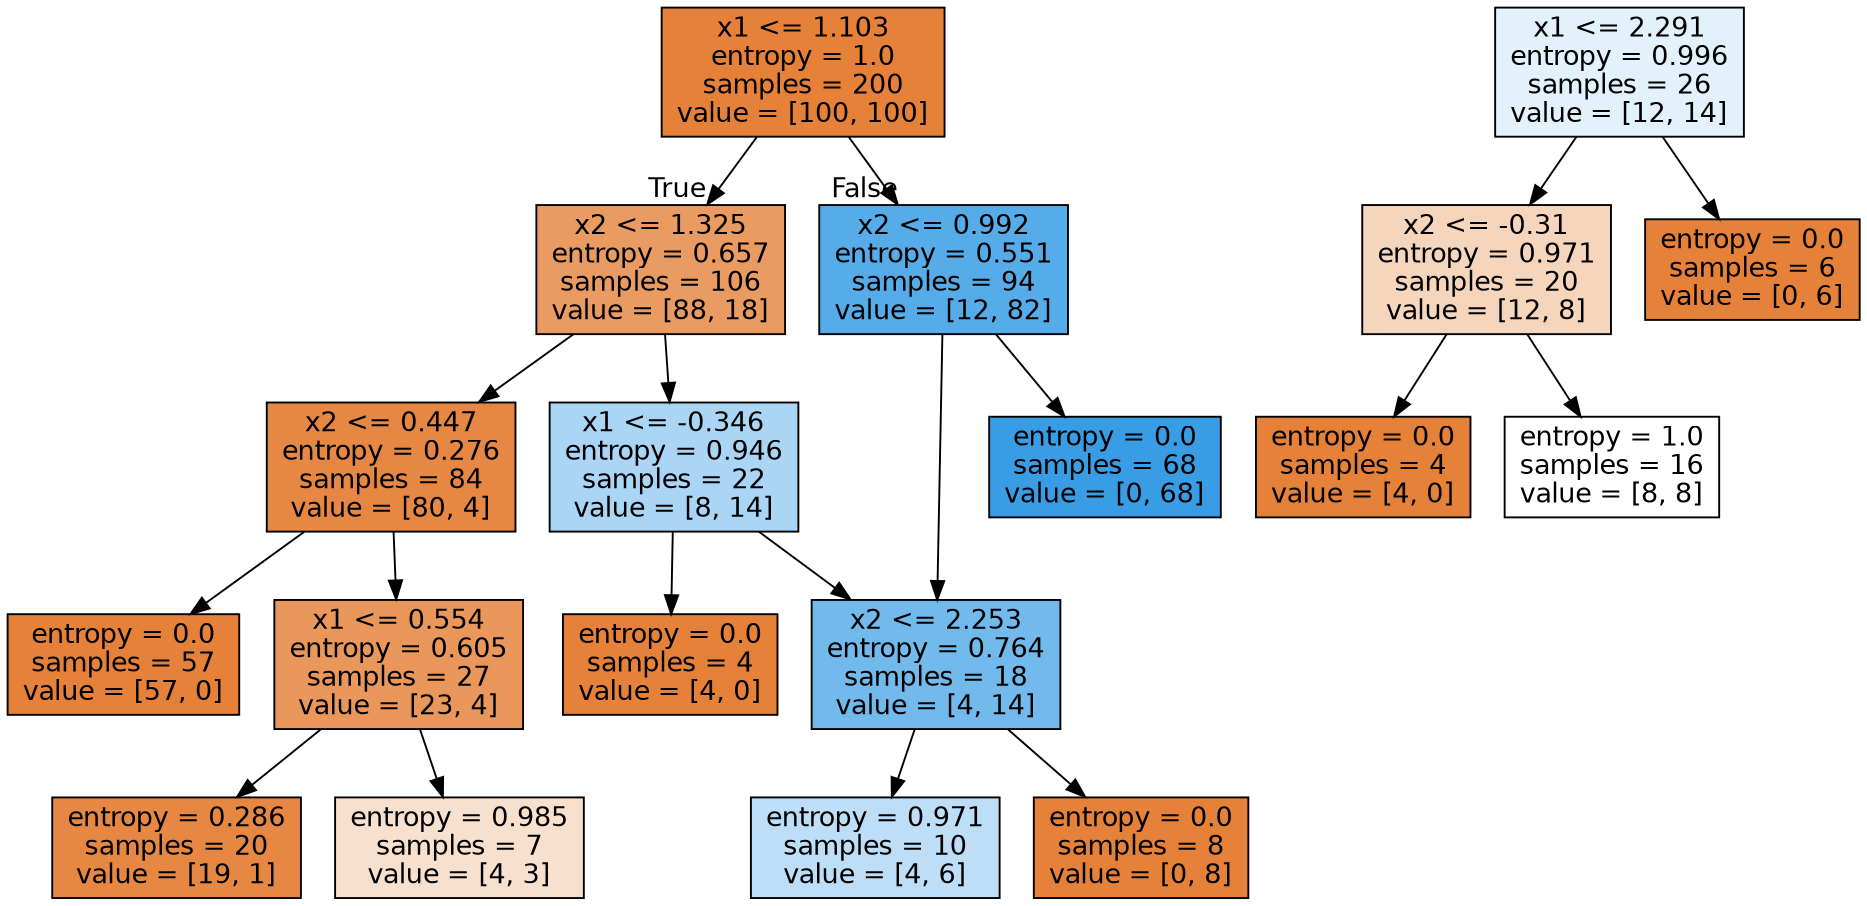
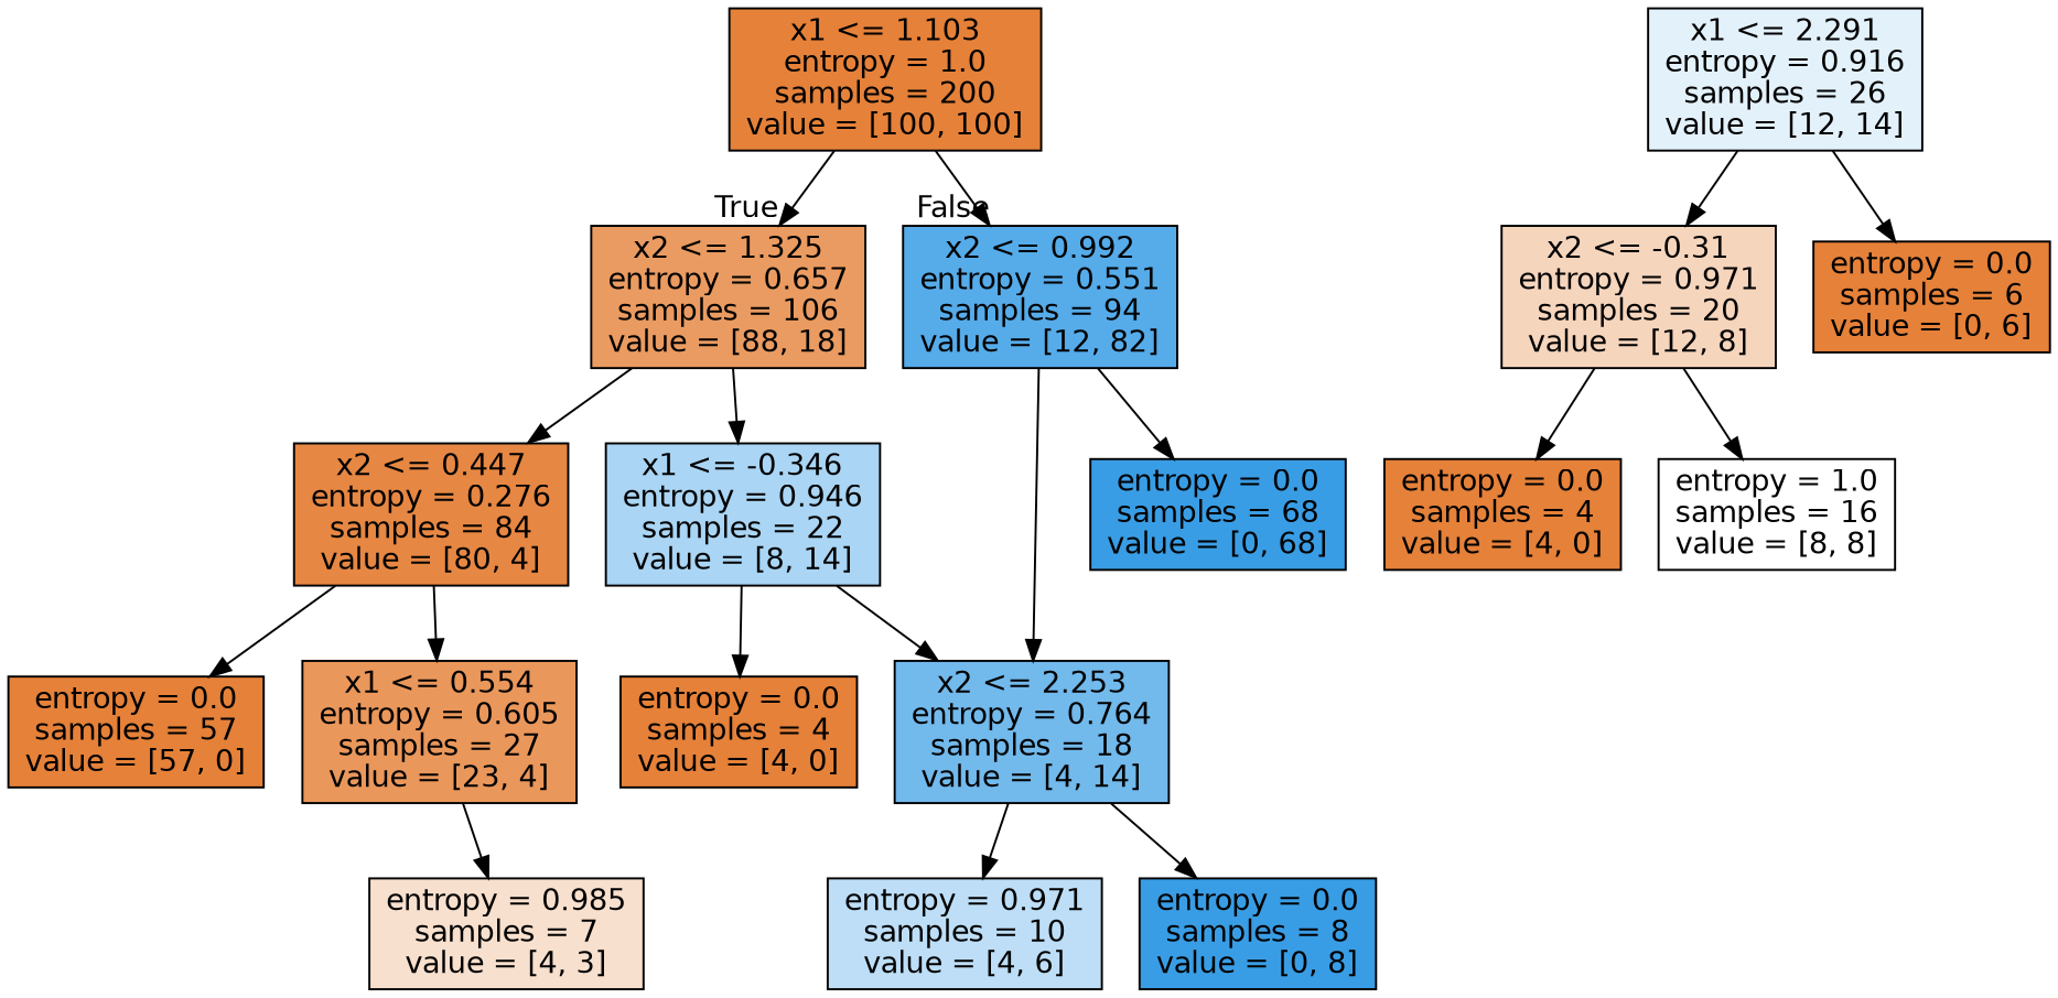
  digraph {
    node [color=black fillcolor="#e58139" fontname=helvetica shape=box style=filled]
    edge [fontname=helvetica]
    n1 [label="x1 <= 1.103\nentropy = 1.0\nsamples = 200\nvalue = [100, 100]"]
    n2 [fillcolor="#ea9b61" label="x2 <= 1.325\nentropy = 0.657\nsamples = 106\nvalue = [88, 18]"]
    n3 [fillcolor="#56abe9" label="x2 <= 0.992\nentropy = 0.551\nsamples = 94\nvalue = [12, 82]"]
    n4 [fillcolor="#e68743" label="x2 <= 0.447\nentropy = 0.276\nsamples = 84\nvalue = [80, 4]"]
    n5 [fillcolor="#aad5f4" label="x1 <= -0.346\nentropy = 0.946\nsamples = 22\nvalue = [8, 14]"]
    n6 [fillcolor="#72b9ec" label="x2 <= 2.253\nentropy = 0.764\nsamples = 18\nvalue = [4, 14]"]
    n7 [fillcolor="#399de5" label="entropy = 0.0\nsamples = 68\nvalue = [0, 68]"]
    n8 [label="entropy = 0.0\nsamples = 57\nvalue = [57, 0]"]
    n9 [fillcolor="#ea975b" label="x1 <= 0.554\nentropy = 0.605\nsamples = 27\nvalue = [23, 4]"]
    n10 [label="entropy = 0.0\nsamples = 4\nvalue = [4, 0]"]
-   n11 [fillcolor="#e68843" label="entropy = 0.286\nsamples = 20\nvalue = [19, 1]"]
    n12 [fillcolor="#f8e0ce" label="entropy = 0.985\nsamples = 7\nvalue = [4, 3]"]
    n13 [fillcolor="#bddef6" label="entropy = 0.971\nsamples = 10\nvalue = [4, 6]"]
-   n14 [label="entropy = 0.0\nsamples = 8\nvalue = [0, 8]"]
-   n15 [fillcolor="#e3f1fb" label="x1 <= 2.291\nentropy = 0.996\nsamples = 26\nvalue = [12, 14]"]
+   n14 [fillcolor="#399de5" label="entropy = 0.0\nsamples = 8\nvalue = [0, 8]"]
+   n15 [fillcolor="#e3f1fb" label="x1 <= 2.291\nentropy = 0.916\nsamples = 26\nvalue = [12, 14]"]
    n16 [fillcolor="#f6d5bd" label="x2 <= -0.31\nentropy = 0.971\nsamples = 20\nvalue = [12, 8]"]
    n17 [label="entropy = 0.0\nsamples = 6\nvalue = [0, 6]"]
    n18 [label="entropy = 0.0\nsamples = 4\nvalue = [4, 0]"]
    n19 [fillcolor="#ffffff" label="entropy = 1.0\nsamples = 16\nvalue = [8, 8]"]
    n1 -> n2 [headlabel=True labelangle=45 labeldistance=2.5]
    n1 -> n3 [headlabel=False labelangle=-45 labeldistance=2.5]
    n2 -> n4
    n2 -> n5
    n3 -> n6
    n3 -> n7
    n4 -> n8
    n4 -> n9
    n5 -> n6
    n5 -> n10
    n6 -> n13
    n6 -> n14
-   n9 -> n11
    n9 -> n12
    n15 -> n16
    n15 -> n17
    n16 -> n18
    n16 -> n19
  }
